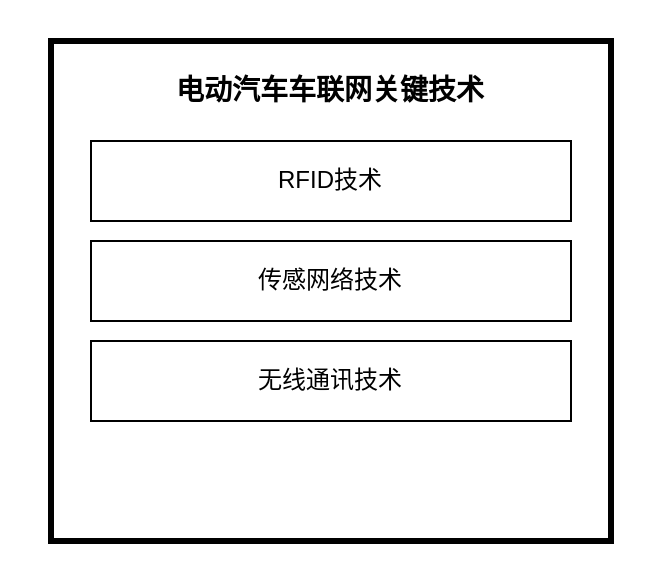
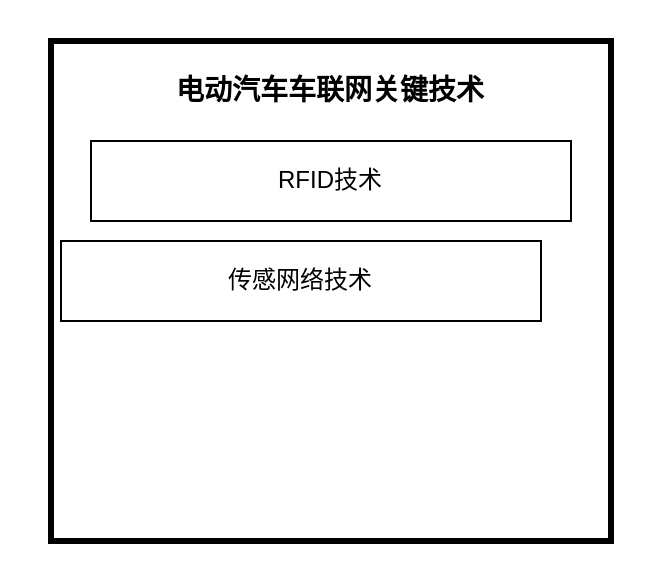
  <mxCell id="0" />
  <mxCell id="1" parent="0" />
  <mxCell id="2" value="" style="rounded=0;whiteSpace=wrap;html=1;fillColor=none;strokeWidth=3;" parent="1" vertex="1"><mxGeometry x="25" y="20" width="280" height="250" as="geometry" /></mxCell>
  <mxCell id="3" value="RFID技术" style="rounded=0;whiteSpace=wrap;html=1;fillColor=none;" parent="1" vertex="1"><mxGeometry x="45" y="70" width="240" height="40" as="geometry" /></mxCell>
- <mxCell id="4" value="传感网络技术" style="rounded=0;whiteSpace=wrap;html=1;fillColor=none;" parent="1" vertex="1"><mxGeometry x="45" y="120" width="240" height="40" as="geometry" /></mxCell>
- <mxCell id="5" value="无线通讯技术" style="rounded=0;whiteSpace=wrap;html=1;fillColor=none;" parent="1" vertex="1"><mxGeometry x="45" y="170" width="240" height="40" as="geometry" /></mxCell>
+ <mxCell id="4" value="传感网络技术" style="rounded=0;whiteSpace=wrap;html=1;fillColor=none;" parent="1" vertex="1"><mxGeometry x="30" y="120" width="240" height="40" as="geometry" /></mxCell>
  <mxCell id="6" value="电动汽车车联网关键技术" style="text;html=1;strokeColor=none;fillColor=none;align=center;verticalAlign=middle;whiteSpace=wrap;rounded=0;fontStyle=1;fontSize=14;" parent="1" vertex="1"><mxGeometry x="20" y="30" width="290" height="30" as="geometry" /></mxCell>
